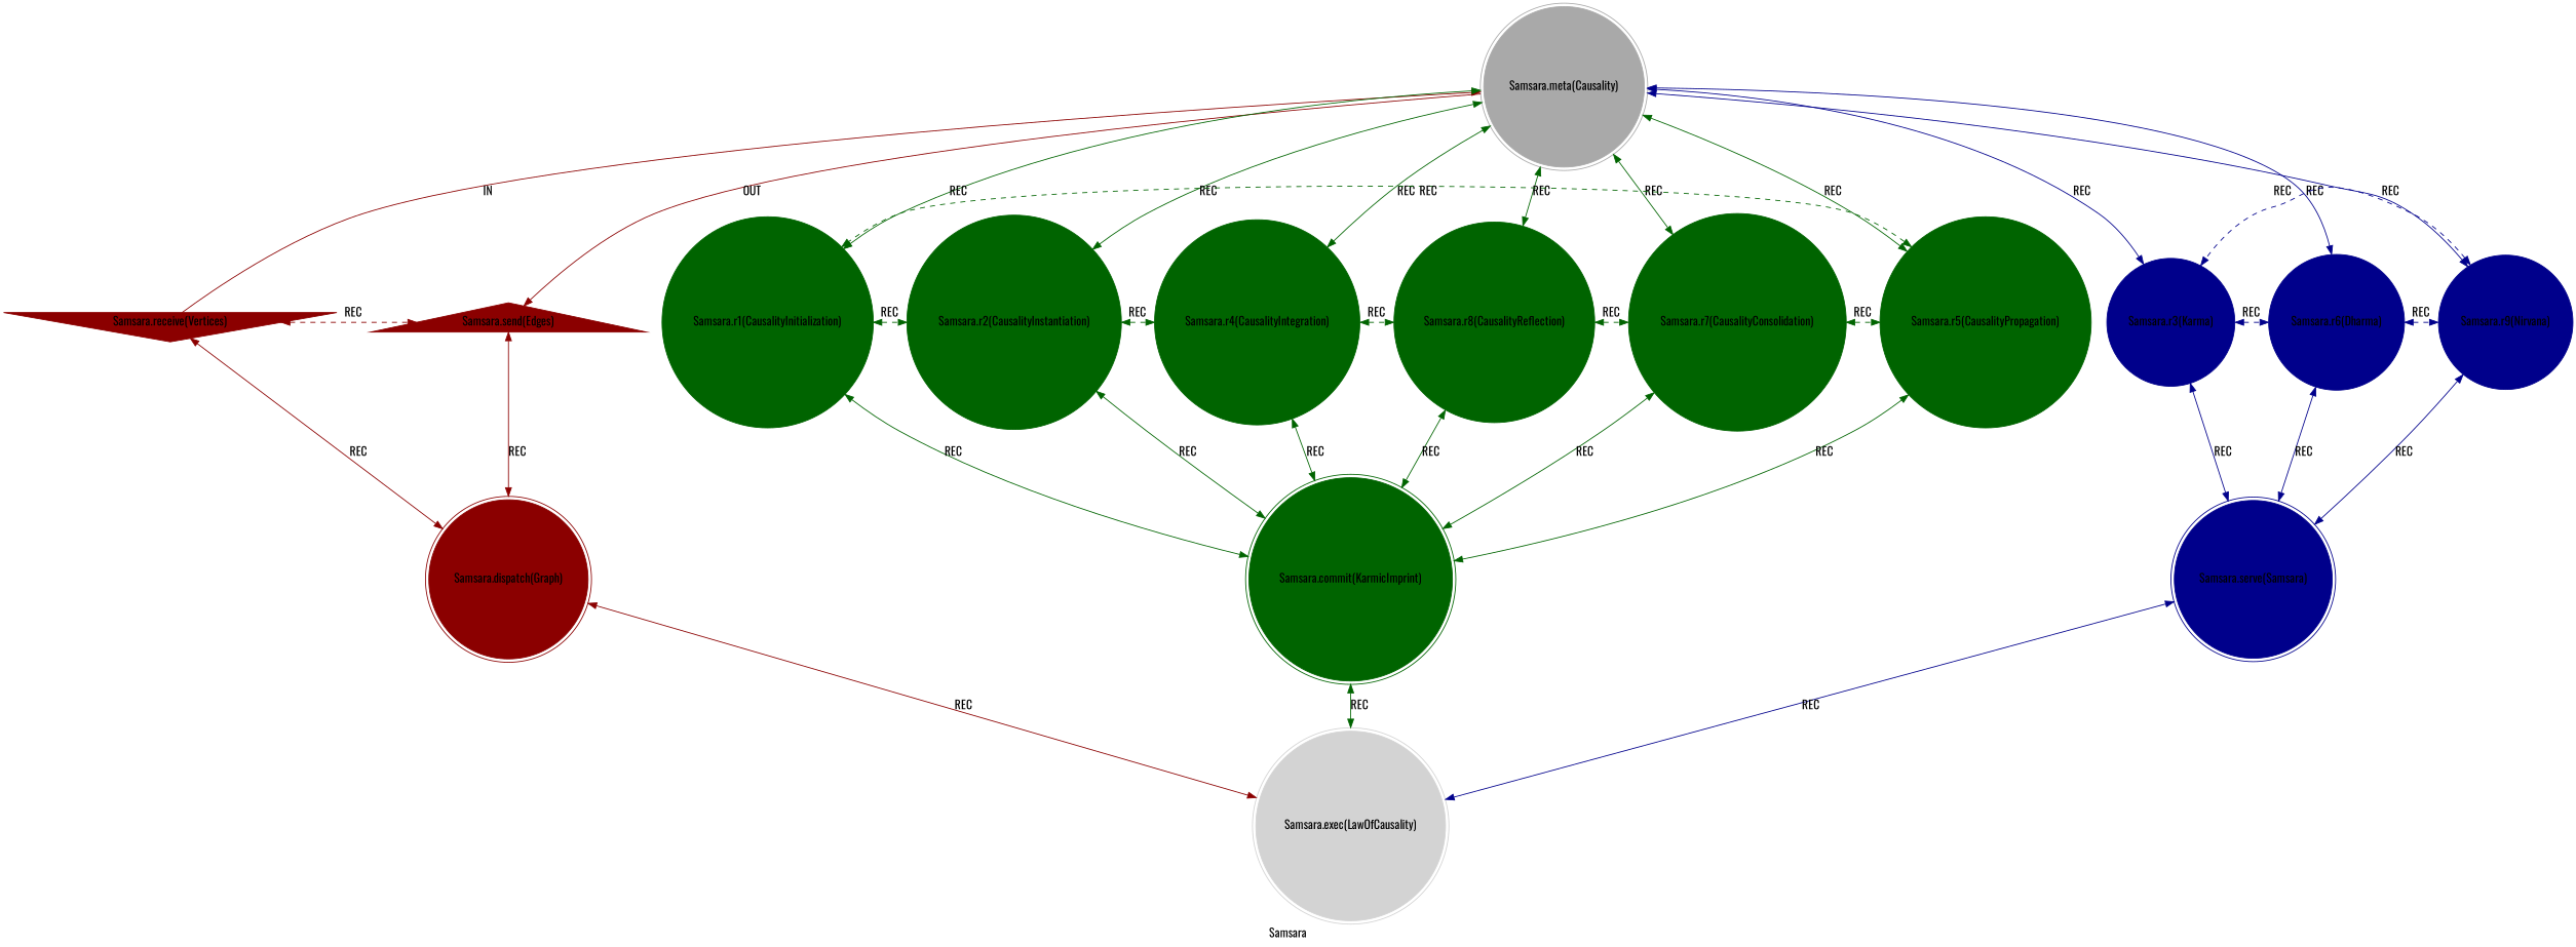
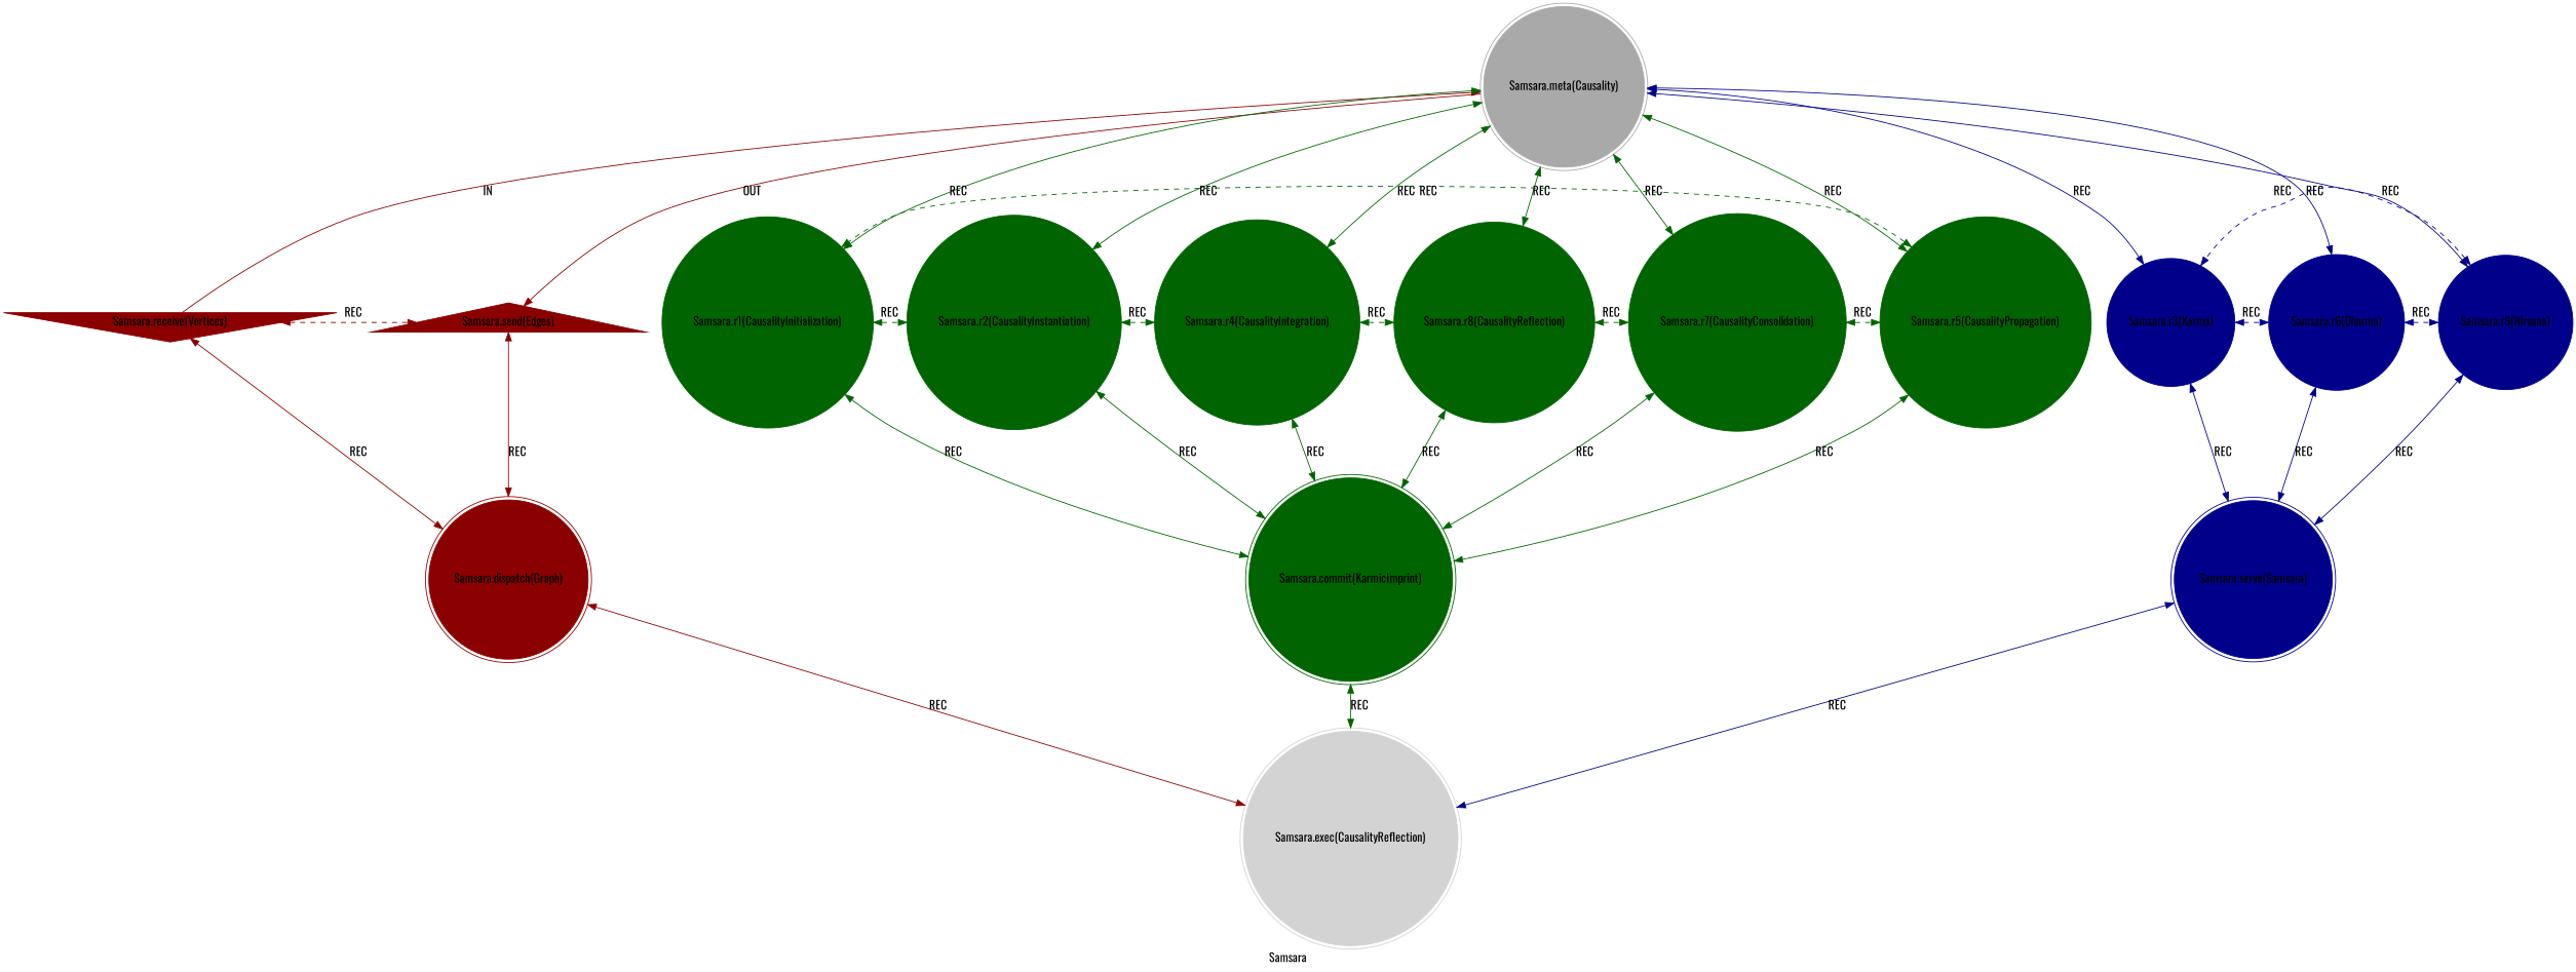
  strict digraph {
    color=lightgray
    label=Samsara
    style=filled
    fontname=Oswald
    node [color=darkgreen shape=circle style=filled fontname=Oswald]
    edge [color=darkgreen fontname=Oswald dir=both]
    n1 [color=darkred label="Samsara.receive(Vertices)" shape=invtriangle]
    n2 [color=darkgray label="Samsara.meta(Causality)" shape=doublecircle]
    n3 [color=darkred label="Samsara.send(Edges)" shape=triangle]
    n4 [color=darkred label="Samsara.dispatch(Graph)" shape=doublecircle]
    n5 [label="Samsara.r1(CausalityInitialization)"]
    n6 [label="Samsara.r2(CausalityInstantiation)"]
    n7 [label="Samsara.r4(CausalityIntegration)"]
    n8 [label="Samsara.r8(CausalityReflection)"]
    n9 [label="Samsara.r7(CausalityConsolidation)"]
    n10 [label="Samsara.r5(CausalityPropagation)"]
    n11 [color=darkblue label="Samsara.r3(Karma)"]
    n12 [color=darkblue label="Samsara.r6(Dharma)"]
    n13 [color=darkblue label="Samsara.r9(Nirvana)"]
    n14 [label="Samsara.commit(KarmicImprint)" shape=doublecircle]
    n15 [color=darkblue label="Samsara.serve(Samsara)" shape=doublecircle]
-   n16 [color=lightgray label="Samsara.exec(LawOfCausality)" shape=doublecircle]
+   n16 [color=lightgray label="Samsara.exec(CausalityReflection)" shape=doublecircle]
    n1 -> n2 [color=darkred constraint=false label=IN dir=""]
    n1 -> n3 [color=darkred constraint=false label=REC style=dashed]
    n1 -> n4 [color=darkred label=REC]
    n2 -> n3 [color=darkred label=OUT dir=""]
    n2 -> n5 [label=REC]
    n2 -> n6 [label=REC]
    n2 -> n7 [label=REC]
    n2 -> n8 [label=REC]
    n2 -> n9 [label=REC]
    n2 -> n10 [label=REC]
    n2 -> n11 [color=darkblue label=REC]
    n2 -> n12 [color=darkblue label=REC]
    n2 -> n13 [color=darkblue label=REC]
    n3 -> n4 [color=darkred label=REC]
    n4 -> n16 [color=darkred label=REC]
    n5 -> n6 [constraint=false label=REC style=dashed]
    n5 -> n14 [label=REC]
    n6 -> n7 [constraint=false label=REC style=dashed]
    n6 -> n14 [label=REC]
    n7 -> n8 [constraint=false label=REC style=dashed]
    n7 -> n14 [label=REC]
    n8 -> n9 [constraint=false label=REC style=dashed]
    n8 -> n14 [label=REC]
    n9 -> n10 [constraint=false label=REC style=dashed]
    n9 -> n14 [label=REC]
    n10 -> n5 [constraint=false label=REC style=dashed]
    n10 -> n14 [label=REC]
    n11 -> n12 [color=darkblue constraint=false label=REC style=dashed]
    n11 -> n15 [color=darkblue label=REC]
    n12 -> n13 [color=darkblue constraint=false label=REC style=dashed]
    n12 -> n15 [color=darkblue label=REC]
    n13 -> n11 [color=darkblue constraint=false label=REC style=dashed]
    n13 -> n15 [color=darkblue label=REC]
    n14 -> n16 [label=REC]
    n15 -> n16 [color=darkblue label=REC]
  }
